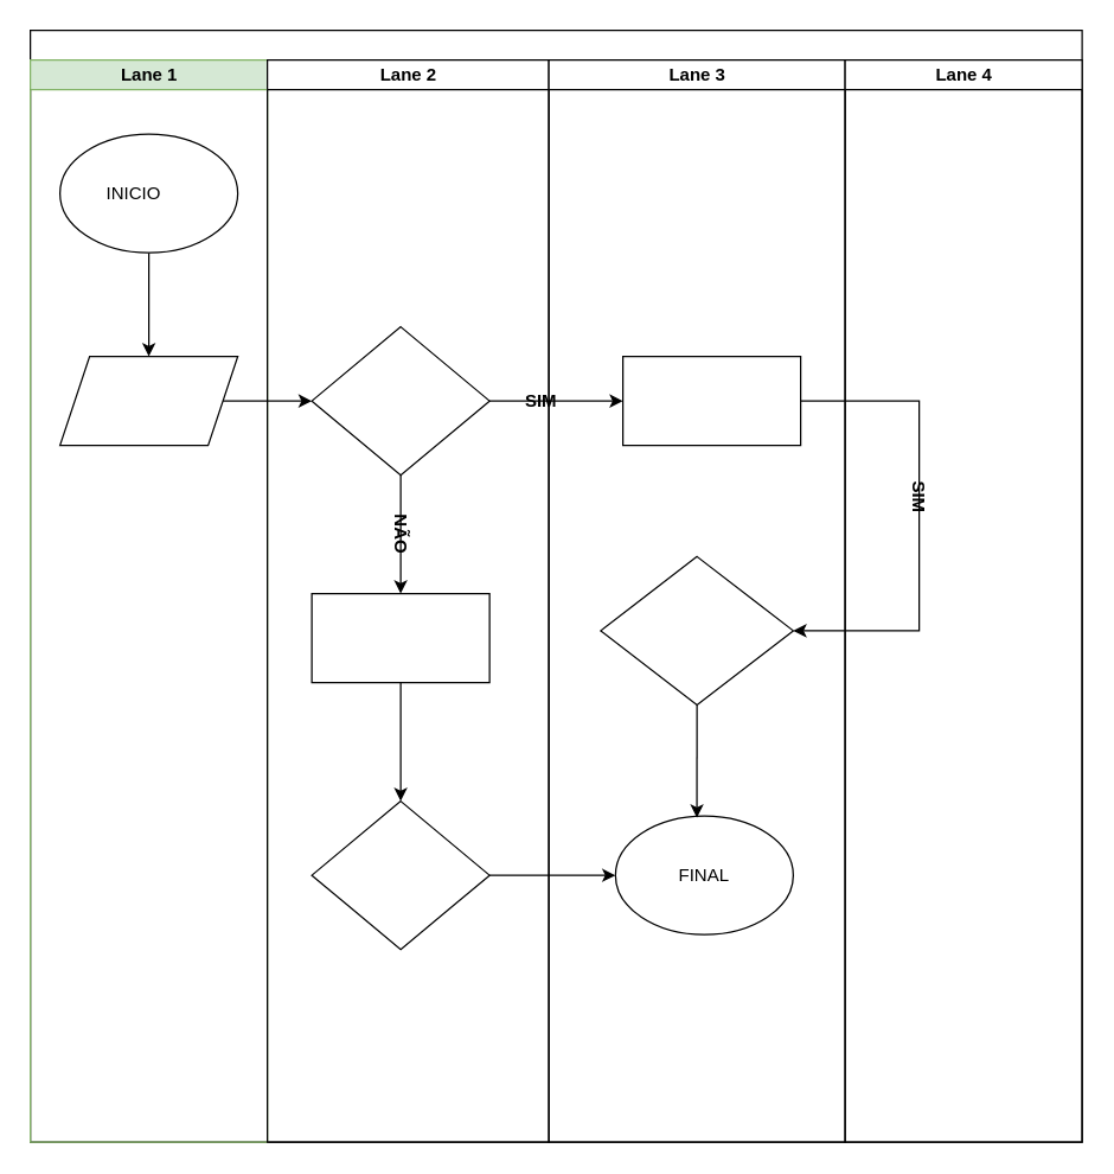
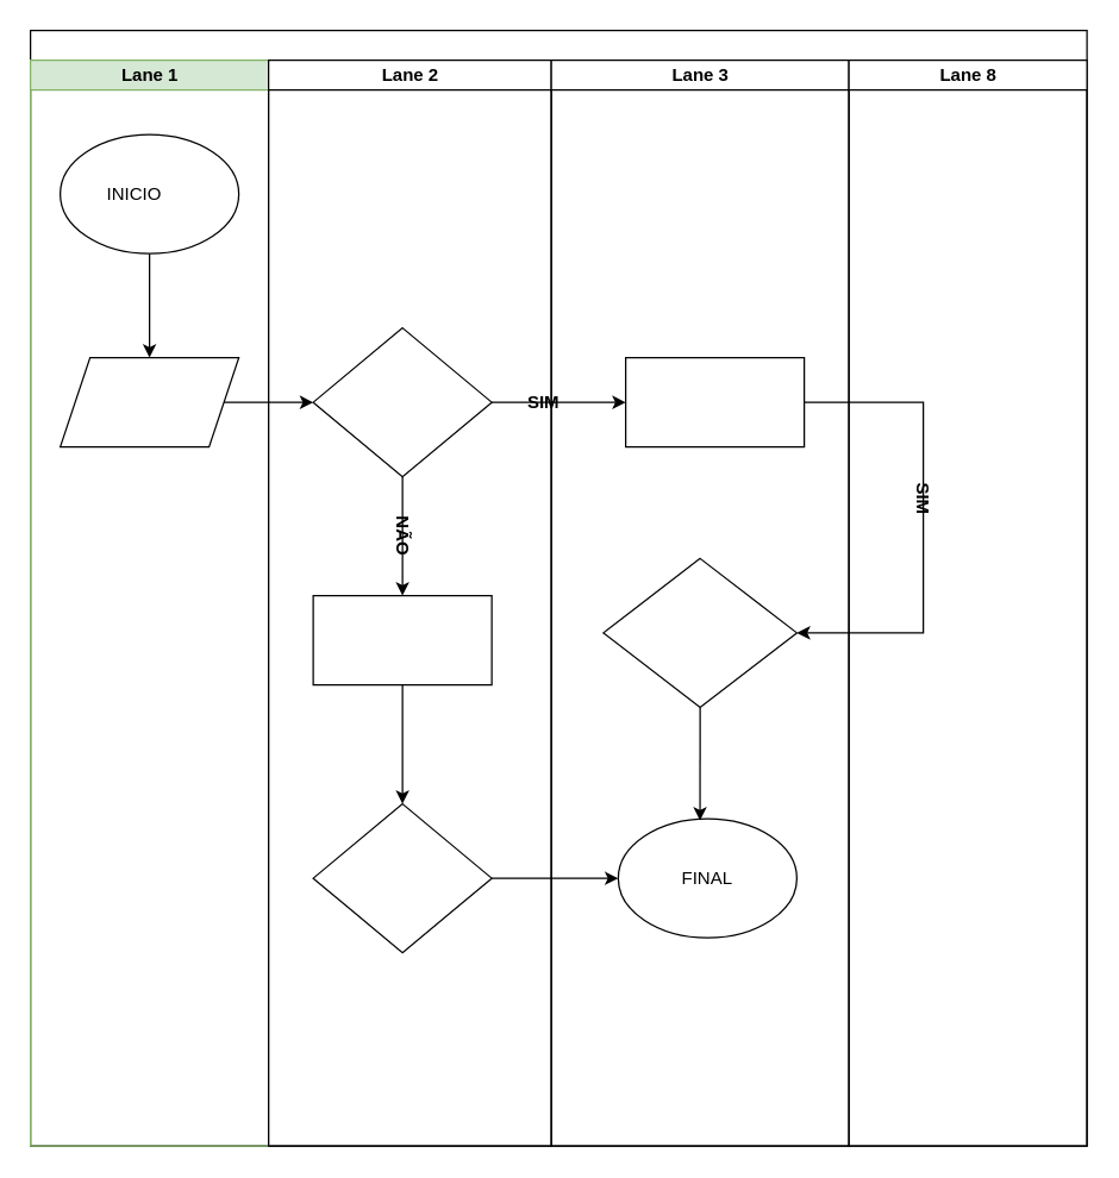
  <mxCell id="0" />
  <mxCell id="1" parent="0" />
  <mxCell id="2" value="" style="swimlane;html=1;childLayout=stackLayout;startSize=20;rounded=0;shadow=0;labelBackgroundColor=none;strokeWidth=1;fontFamily=Verdana;fontSize=8;align=center;" vertex="1" parent="1"><mxGeometry x="20" y="20" width="710" height="750" as="geometry"><mxRectangle x="220" width="50" height="40" as="alternateBounds" /></mxGeometry></mxCell>
  <mxCell id="3" value="Lane 1" style="swimlane;html=1;startSize=20;fillColor=#d5e8d4;strokeColor=#82b366;" vertex="1" parent="2"><mxGeometry y="20" width="160" height="730" as="geometry" /></mxCell>
  <mxCell id="4" style="edgeStyle=orthogonalEdgeStyle;rounded=0;orthogonalLoop=1;jettySize=auto;html=1;exitX=0.5;exitY=1;exitDx=0;exitDy=0;entryX=0.5;entryY=0;entryDx=0;entryDy=0;fontSize=12;" edge="1" parent="3" source="5" target="6"><mxGeometry relative="1" as="geometry" /></mxCell>
  <mxCell id="5" value="" style="ellipse;whiteSpace=wrap;html=1;fontSize=12;" vertex="1" parent="3"><mxGeometry x="20" y="50" width="120" height="80" as="geometry" /></mxCell>
  <mxCell id="6" value="" style="shape=parallelogram;perimeter=parallelogramPerimeter;whiteSpace=wrap;html=1;fixedSize=1;fontSize=12;" vertex="1" parent="3"><mxGeometry x="20" y="200" width="120" height="60" as="geometry" /></mxCell>
  <mxCell id="7" value="INICIO" style="text;html=1;strokeColor=none;fillColor=none;align=center;verticalAlign=middle;whiteSpace=wrap;rounded=0;fontSize=12;" vertex="1" parent="3"><mxGeometry x="40" y="75" width="60" height="30" as="geometry" /></mxCell>
  <mxCell id="8" value="Lane 2" style="swimlane;html=1;startSize=20;" vertex="1" parent="2"><mxGeometry x="160" y="20" width="190" height="730" as="geometry" /></mxCell>
  <mxCell id="9" style="edgeStyle=orthogonalEdgeStyle;rounded=0;orthogonalLoop=1;jettySize=auto;html=1;exitX=0.5;exitY=1;exitDx=0;exitDy=0;fontSize=12;" edge="1" parent="8" source="10" target="12"><mxGeometry relative="1" as="geometry" /></mxCell>
  <mxCell id="10" value="" style="rhombus;whiteSpace=wrap;html=1;fontSize=12;" vertex="1" parent="8"><mxGeometry x="30" y="180" width="120" height="100" as="geometry" /></mxCell>
  <mxCell id="11" style="edgeStyle=orthogonalEdgeStyle;rounded=0;orthogonalLoop=1;jettySize=auto;html=1;exitX=0.5;exitY=1;exitDx=0;exitDy=0;entryX=0.5;entryY=0;entryDx=0;entryDy=0;fontSize=12;" edge="1" parent="8" source="12" target="14"><mxGeometry relative="1" as="geometry"><mxPoint x="90.06" y="490" as="targetPoint" /></mxGeometry></mxCell>
  <mxCell id="12" value="" style="rounded=0;whiteSpace=wrap;html=1;fontSize=12;" vertex="1" parent="8"><mxGeometry x="30" y="360" width="120" height="60" as="geometry" /></mxCell>
  <mxCell id="13" value="&lt;b&gt;NÃO&lt;/b&gt;" style="text;html=1;strokeColor=none;fillColor=none;align=center;verticalAlign=middle;whiteSpace=wrap;rounded=0;fontSize=12;rotation=90;" vertex="1" parent="8"><mxGeometry x="70" y="310" width="40" height="20" as="geometry" /></mxCell>
  <mxCell id="14" value="" style="rhombus;whiteSpace=wrap;html=1;fontSize=12;" vertex="1" parent="8"><mxGeometry x="30" y="500" width="120" height="100" as="geometry" /></mxCell>
  <mxCell id="15" value="Lane 3" style="swimlane;html=1;startSize=20;" vertex="1" parent="2"><mxGeometry x="350" y="20" width="200" height="730" as="geometry" /></mxCell>
  <mxCell id="16" value="" style="rounded=0;whiteSpace=wrap;html=1;fontSize=12;" vertex="1" parent="15"><mxGeometry x="50" y="200" width="120" height="60" as="geometry" /></mxCell>
  <mxCell id="17" value="" style="ellipse;whiteSpace=wrap;html=1;fontSize=12;" vertex="1" parent="15"><mxGeometry x="45" y="510" width="120" height="80" as="geometry" /></mxCell>
  <mxCell id="18" value="FINAL" style="text;html=1;strokeColor=none;fillColor=none;align=center;verticalAlign=middle;whiteSpace=wrap;rounded=0;fontSize=12;" vertex="1" parent="15"><mxGeometry x="75" y="535" width="60" height="30" as="geometry" /></mxCell>
  <mxCell id="19" value="&lt;b&gt;SIM&lt;/b&gt;" style="text;html=1;strokeColor=none;fillColor=none;align=center;verticalAlign=middle;whiteSpace=wrap;rounded=0;fontSize=12;" vertex="1" parent="15"><mxGeometry x="-30" y="215" width="50" height="30" as="geometry" /></mxCell>
  <mxCell id="20" style="edgeStyle=orthogonalEdgeStyle;rounded=0;orthogonalLoop=1;jettySize=auto;html=1;exitX=0.5;exitY=1;exitDx=0;exitDy=0;entryX=0.458;entryY=0.015;entryDx=0;entryDy=0;entryPerimeter=0;fontSize=12;" edge="1" parent="15" source="21" target="17"><mxGeometry relative="1" as="geometry" /></mxCell>
  <mxCell id="21" value="" style="rhombus;whiteSpace=wrap;html=1;fontSize=12;" vertex="1" parent="15"><mxGeometry x="35" y="335" width="130" height="100" as="geometry" /></mxCell>
  <mxCell id="22" style="edgeStyle=orthogonalEdgeStyle;rounded=0;orthogonalLoop=1;jettySize=auto;html=1;exitX=1;exitY=0.5;exitDx=0;exitDy=0;fontSize=12;entryX=1;entryY=0.5;entryDx=0;entryDy=0;" edge="1" parent="15" source="16" target="21"><mxGeometry relative="1" as="geometry"><mxPoint x="280" y="390" as="targetPoint" /><Array as="points"><mxPoint x="250" y="230" /><mxPoint x="250" y="385" /></Array></mxGeometry></mxCell>
- <mxCell id="23" value="Lane 4" style="swimlane;html=1;startSize=20;" vertex="1" parent="2"><mxGeometry x="550" y="20" width="160" height="730" as="geometry" /></mxCell>
+ <mxCell id="23" value="Lane 8" style="swimlane;html=1;startSize=20;" vertex="1" parent="2"><mxGeometry x="550" y="20" width="160" height="730" as="geometry" /></mxCell>
  <mxCell id="24" value="&lt;b&gt;SIM&lt;/b&gt;" style="text;html=1;strokeColor=none;fillColor=none;align=center;verticalAlign=middle;whiteSpace=wrap;rounded=0;fontSize=12;rotation=90;" vertex="1" parent="23"><mxGeometry x="20" y="280" width="60" height="30" as="geometry" /></mxCell>
  <mxCell id="25" style="edgeStyle=orthogonalEdgeStyle;rounded=0;orthogonalLoop=1;jettySize=auto;html=1;exitX=1;exitY=0.5;exitDx=0;exitDy=0;entryX=0;entryY=0.5;entryDx=0;entryDy=0;fontSize=12;" edge="1" parent="2" source="6" target="10"><mxGeometry relative="1" as="geometry" /></mxCell>
  <mxCell id="26" style="edgeStyle=orthogonalEdgeStyle;rounded=0;orthogonalLoop=1;jettySize=auto;html=1;exitX=1;exitY=0.5;exitDx=0;exitDy=0;entryX=0;entryY=0.5;entryDx=0;entryDy=0;fontSize=12;" edge="1" parent="2" source="10" target="16"><mxGeometry relative="1" as="geometry" /></mxCell>
  <mxCell id="27" style="edgeStyle=orthogonalEdgeStyle;rounded=0;orthogonalLoop=1;jettySize=auto;html=1;exitX=1;exitY=0.5;exitDx=0;exitDy=0;entryX=0;entryY=0.5;entryDx=0;entryDy=0;fontSize=12;" edge="1" parent="2" source="14" target="17"><mxGeometry relative="1" as="geometry" /></mxCell>
